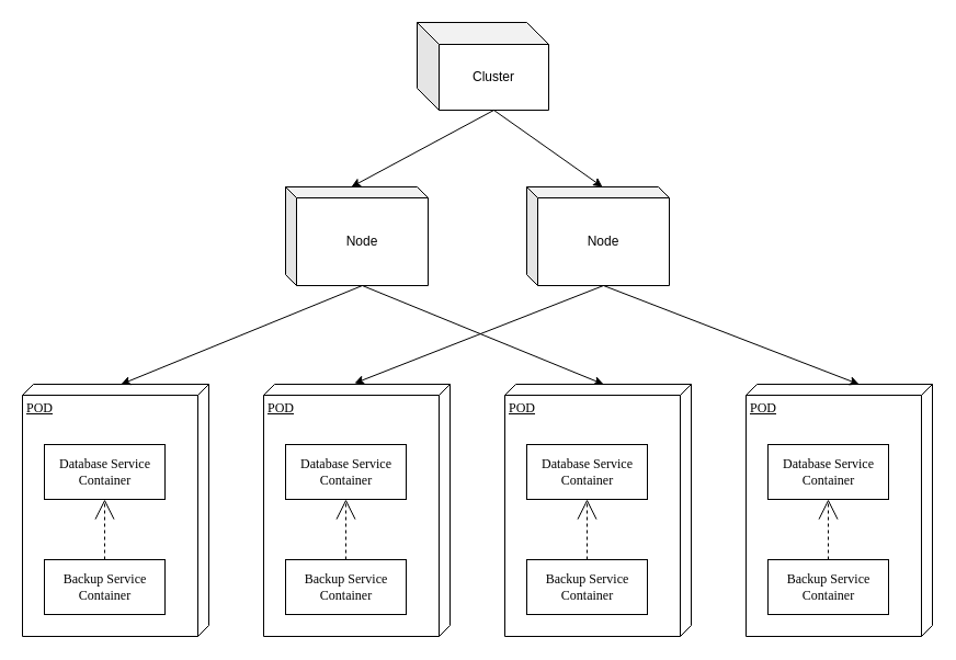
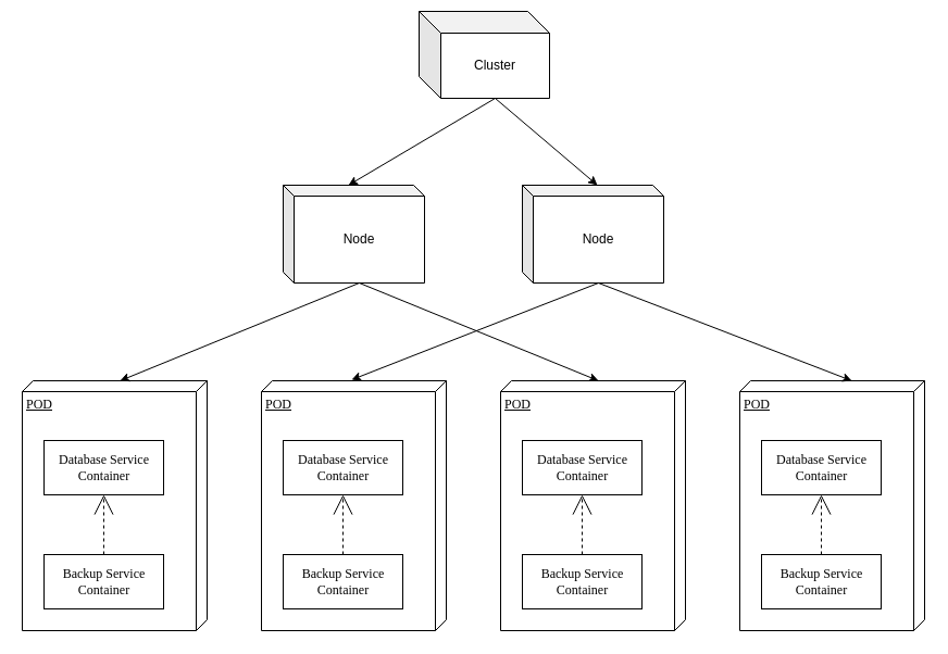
  <mxCell id="0" />
  <mxCell id="1" parent="0" />
  <mxCell id="2" value="POD" style="verticalAlign=top;align=left;spacingTop=8;spacingLeft=2;spacingRight=12;shape=cube;size=10;direction=south;fontStyle=4;html=1;rounded=0;shadow=0;comic=0;labelBackgroundColor=none;strokeWidth=1;fontFamily=Verdana;fontSize=12" parent="1" vertex="1"><mxGeometry x="20" y="350" width="170" height="230" as="geometry" /></mxCell>
  <mxCell id="3" value="Database Service&lt;br&gt;Container" style="html=1;rounded=0;shadow=0;comic=0;labelBackgroundColor=none;strokeWidth=1;fontFamily=Verdana;fontSize=12;align=center;" parent="1" vertex="1"><mxGeometry x="40" y="405" width="110" height="50" as="geometry" /></mxCell>
  <mxCell id="4" style="edgeStyle=orthogonalEdgeStyle;rounded=0;html=1;labelBackgroundColor=none;startArrow=none;startFill=0;startSize=8;endArrow=open;endFill=0;endSize=16;fontFamily=Verdana;fontSize=12;dashed=1;exitX=0.5;exitY=0;exitDx=0;exitDy=0;" parent="1" source="5" target="3" edge="1"><mxGeometry relative="1" as="geometry"><Array as="points"><mxPoint x="95" y="500" /><mxPoint x="95" y="500" /></Array><mxPoint x="230" y="460" as="sourcePoint" /></mxGeometry></mxCell>
  <mxCell id="5" value="Backup Service&lt;br&gt;Container" style="html=1;rounded=0;shadow=0;comic=0;labelBackgroundColor=none;strokeWidth=1;fontFamily=Verdana;fontSize=12;align=center;" vertex="1" parent="1"><mxGeometry x="40" y="510" width="110" height="50" as="geometry" /></mxCell>
  <mxCell id="6" style="rounded=0;orthogonalLoop=1;jettySize=auto;html=1;entryX=0;entryY=0;entryDx=0;entryDy=80;entryPerimeter=0;exitX=0;exitY=0;exitDx=70;exitDy=90;exitPerimeter=0;" edge="1" parent="1" source="8" target="2"><mxGeometry relative="1" as="geometry" /></mxCell>
  <mxCell id="7" style="edgeStyle=none;rounded=0;orthogonalLoop=1;jettySize=auto;html=1;entryX=0;entryY=0;entryDx=0;entryDy=80;entryPerimeter=0;exitX=0;exitY=0;exitDx=70;exitDy=90;exitPerimeter=0;" edge="1" parent="1" source="8" target="13"><mxGeometry relative="1" as="geometry" /></mxCell>
  <mxCell id="8" value="Node" style="shape=cube;whiteSpace=wrap;html=1;boundedLbl=1;backgroundOutline=1;darkOpacity=0.05;darkOpacity2=0.1;size=10;" vertex="1" parent="1"><mxGeometry x="260" y="170" width="130" height="90" as="geometry" /></mxCell>
  <mxCell id="9" value="POD" style="verticalAlign=top;align=left;spacingTop=8;spacingLeft=2;spacingRight=12;shape=cube;size=10;direction=south;fontStyle=4;html=1;rounded=0;shadow=0;comic=0;labelBackgroundColor=none;strokeWidth=1;fontFamily=Verdana;fontSize=12" vertex="1" parent="1"><mxGeometry x="240" y="350" width="170" height="230" as="geometry" /></mxCell>
  <mxCell id="10" value="Database Service&lt;br&gt;Container" style="html=1;rounded=0;shadow=0;comic=0;labelBackgroundColor=none;strokeWidth=1;fontFamily=Verdana;fontSize=12;align=center;" vertex="1" parent="1"><mxGeometry x="260" y="405" width="110" height="50" as="geometry" /></mxCell>
  <mxCell id="11" style="edgeStyle=orthogonalEdgeStyle;rounded=0;html=1;labelBackgroundColor=none;startArrow=none;startFill=0;startSize=8;endArrow=open;endFill=0;endSize=16;fontFamily=Verdana;fontSize=12;dashed=1;exitX=0.5;exitY=0;exitDx=0;exitDy=0;" edge="1" parent="1" source="12" target="10"><mxGeometry relative="1" as="geometry"><Array as="points"><mxPoint x="315" y="500" /><mxPoint x="315" y="500" /></Array><mxPoint x="450" y="460" as="sourcePoint" /></mxGeometry></mxCell>
  <mxCell id="12" value="Backup Service&lt;br&gt;Container" style="html=1;rounded=0;shadow=0;comic=0;labelBackgroundColor=none;strokeWidth=1;fontFamily=Verdana;fontSize=12;align=center;" vertex="1" parent="1"><mxGeometry x="260" y="510" width="110" height="50" as="geometry" /></mxCell>
  <mxCell id="13" value="POD" style="verticalAlign=top;align=left;spacingTop=8;spacingLeft=2;spacingRight=12;shape=cube;size=10;direction=south;fontStyle=4;html=1;rounded=0;shadow=0;comic=0;labelBackgroundColor=none;strokeWidth=1;fontFamily=Verdana;fontSize=12" vertex="1" parent="1"><mxGeometry x="460" y="350" width="170" height="230" as="geometry" /></mxCell>
  <mxCell id="14" value="Database Service&lt;br&gt;Container" style="html=1;rounded=0;shadow=0;comic=0;labelBackgroundColor=none;strokeWidth=1;fontFamily=Verdana;fontSize=12;align=center;" vertex="1" parent="1"><mxGeometry x="480" y="405" width="110" height="50" as="geometry" /></mxCell>
  <mxCell id="15" style="edgeStyle=orthogonalEdgeStyle;rounded=0;html=1;labelBackgroundColor=none;startArrow=none;startFill=0;startSize=8;endArrow=open;endFill=0;endSize=16;fontFamily=Verdana;fontSize=12;dashed=1;exitX=0.5;exitY=0;exitDx=0;exitDy=0;" edge="1" source="16" target="14" parent="1"><mxGeometry relative="1" as="geometry"><Array as="points"><mxPoint x="535" y="500" /><mxPoint x="535" y="500" /></Array><mxPoint x="670" y="460" as="sourcePoint" /></mxGeometry></mxCell>
  <mxCell id="16" value="Backup Service&lt;br&gt;Container" style="html=1;rounded=0;shadow=0;comic=0;labelBackgroundColor=none;strokeWidth=1;fontFamily=Verdana;fontSize=12;align=center;" vertex="1" parent="1"><mxGeometry x="480" y="510" width="110" height="50" as="geometry" /></mxCell>
  <mxCell id="17" value="POD" style="verticalAlign=top;align=left;spacingTop=8;spacingLeft=2;spacingRight=12;shape=cube;size=10;direction=south;fontStyle=4;html=1;rounded=0;shadow=0;comic=0;labelBackgroundColor=none;strokeWidth=1;fontFamily=Verdana;fontSize=12" vertex="1" parent="1"><mxGeometry x="680" y="350" width="170" height="230" as="geometry" /></mxCell>
  <mxCell id="18" value="Database Service&lt;br&gt;Container" style="html=1;rounded=0;shadow=0;comic=0;labelBackgroundColor=none;strokeWidth=1;fontFamily=Verdana;fontSize=12;align=center;" vertex="1" parent="1"><mxGeometry x="700" y="405" width="110" height="50" as="geometry" /></mxCell>
  <mxCell id="19" style="edgeStyle=orthogonalEdgeStyle;rounded=0;html=1;labelBackgroundColor=none;startArrow=none;startFill=0;startSize=8;endArrow=open;endFill=0;endSize=16;fontFamily=Verdana;fontSize=12;dashed=1;exitX=0.5;exitY=0;exitDx=0;exitDy=0;" edge="1" source="20" target="18" parent="1"><mxGeometry relative="1" as="geometry"><Array as="points"><mxPoint x="755" y="500" /><mxPoint x="755" y="500" /></Array><mxPoint x="890" y="460" as="sourcePoint" /></mxGeometry></mxCell>
  <mxCell id="20" value="Backup Service&lt;br&gt;Container" style="html=1;rounded=0;shadow=0;comic=0;labelBackgroundColor=none;strokeWidth=1;fontFamily=Verdana;fontSize=12;align=center;" vertex="1" parent="1"><mxGeometry x="700" y="510" width="110" height="50" as="geometry" /></mxCell>
  <mxCell id="21" style="edgeStyle=none;rounded=0;orthogonalLoop=1;jettySize=auto;html=1;entryX=-0.004;entryY=0.512;entryDx=0;entryDy=0;entryPerimeter=0;exitX=0;exitY=0;exitDx=70;exitDy=90;exitPerimeter=0;" edge="1" parent="1" source="23" target="9"><mxGeometry relative="1" as="geometry" /></mxCell>
  <mxCell id="22" style="edgeStyle=none;rounded=0;orthogonalLoop=1;jettySize=auto;html=1;entryX=0;entryY=0.394;entryDx=0;entryDy=0;entryPerimeter=0;exitX=0;exitY=0;exitDx=70;exitDy=90;exitPerimeter=0;" edge="1" parent="1" source="23" target="17"><mxGeometry relative="1" as="geometry" /></mxCell>
  <mxCell id="23" value="Node" style="shape=cube;whiteSpace=wrap;html=1;boundedLbl=1;backgroundOutline=1;darkOpacity=0.05;darkOpacity2=0.1;size=10;" vertex="1" parent="1"><mxGeometry x="480" y="170" width="130" height="90" as="geometry" /></mxCell>
  <mxCell id="24" style="edgeStyle=none;rounded=0;orthogonalLoop=1;jettySize=auto;html=1;entryX=0;entryY=0;entryDx=60;entryDy=0;entryPerimeter=0;exitX=0;exitY=0;exitDx=70;exitDy=80;exitPerimeter=0;" edge="1" parent="1" source="26" target="8"><mxGeometry relative="1" as="geometry" /></mxCell>
  <mxCell id="25" style="edgeStyle=none;rounded=0;orthogonalLoop=1;jettySize=auto;html=1;entryX=0.531;entryY=0;entryDx=0;entryDy=0;entryPerimeter=0;exitX=0;exitY=0;exitDx=70;exitDy=80;exitPerimeter=0;" edge="1" parent="1" source="26" target="23"><mxGeometry relative="1" as="geometry" /></mxCell>
- <mxCell id="26" value="Cluster" style="shape=cube;whiteSpace=wrap;html=1;boundedLbl=1;backgroundOutline=1;darkOpacity=0.05;darkOpacity2=0.1;" vertex="1" parent="1"><mxGeometry x="380" y="20" width="120" height="80" as="geometry" /></mxCell>
+ <mxCell id="26" value="Cluster" style="shape=cube;whiteSpace=wrap;html=1;boundedLbl=1;backgroundOutline=1;darkOpacity=0.05;darkOpacity2=0.1;" vertex="1" parent="1"><mxGeometry x="385" y="10" width="120" height="80" as="geometry" /></mxCell>
